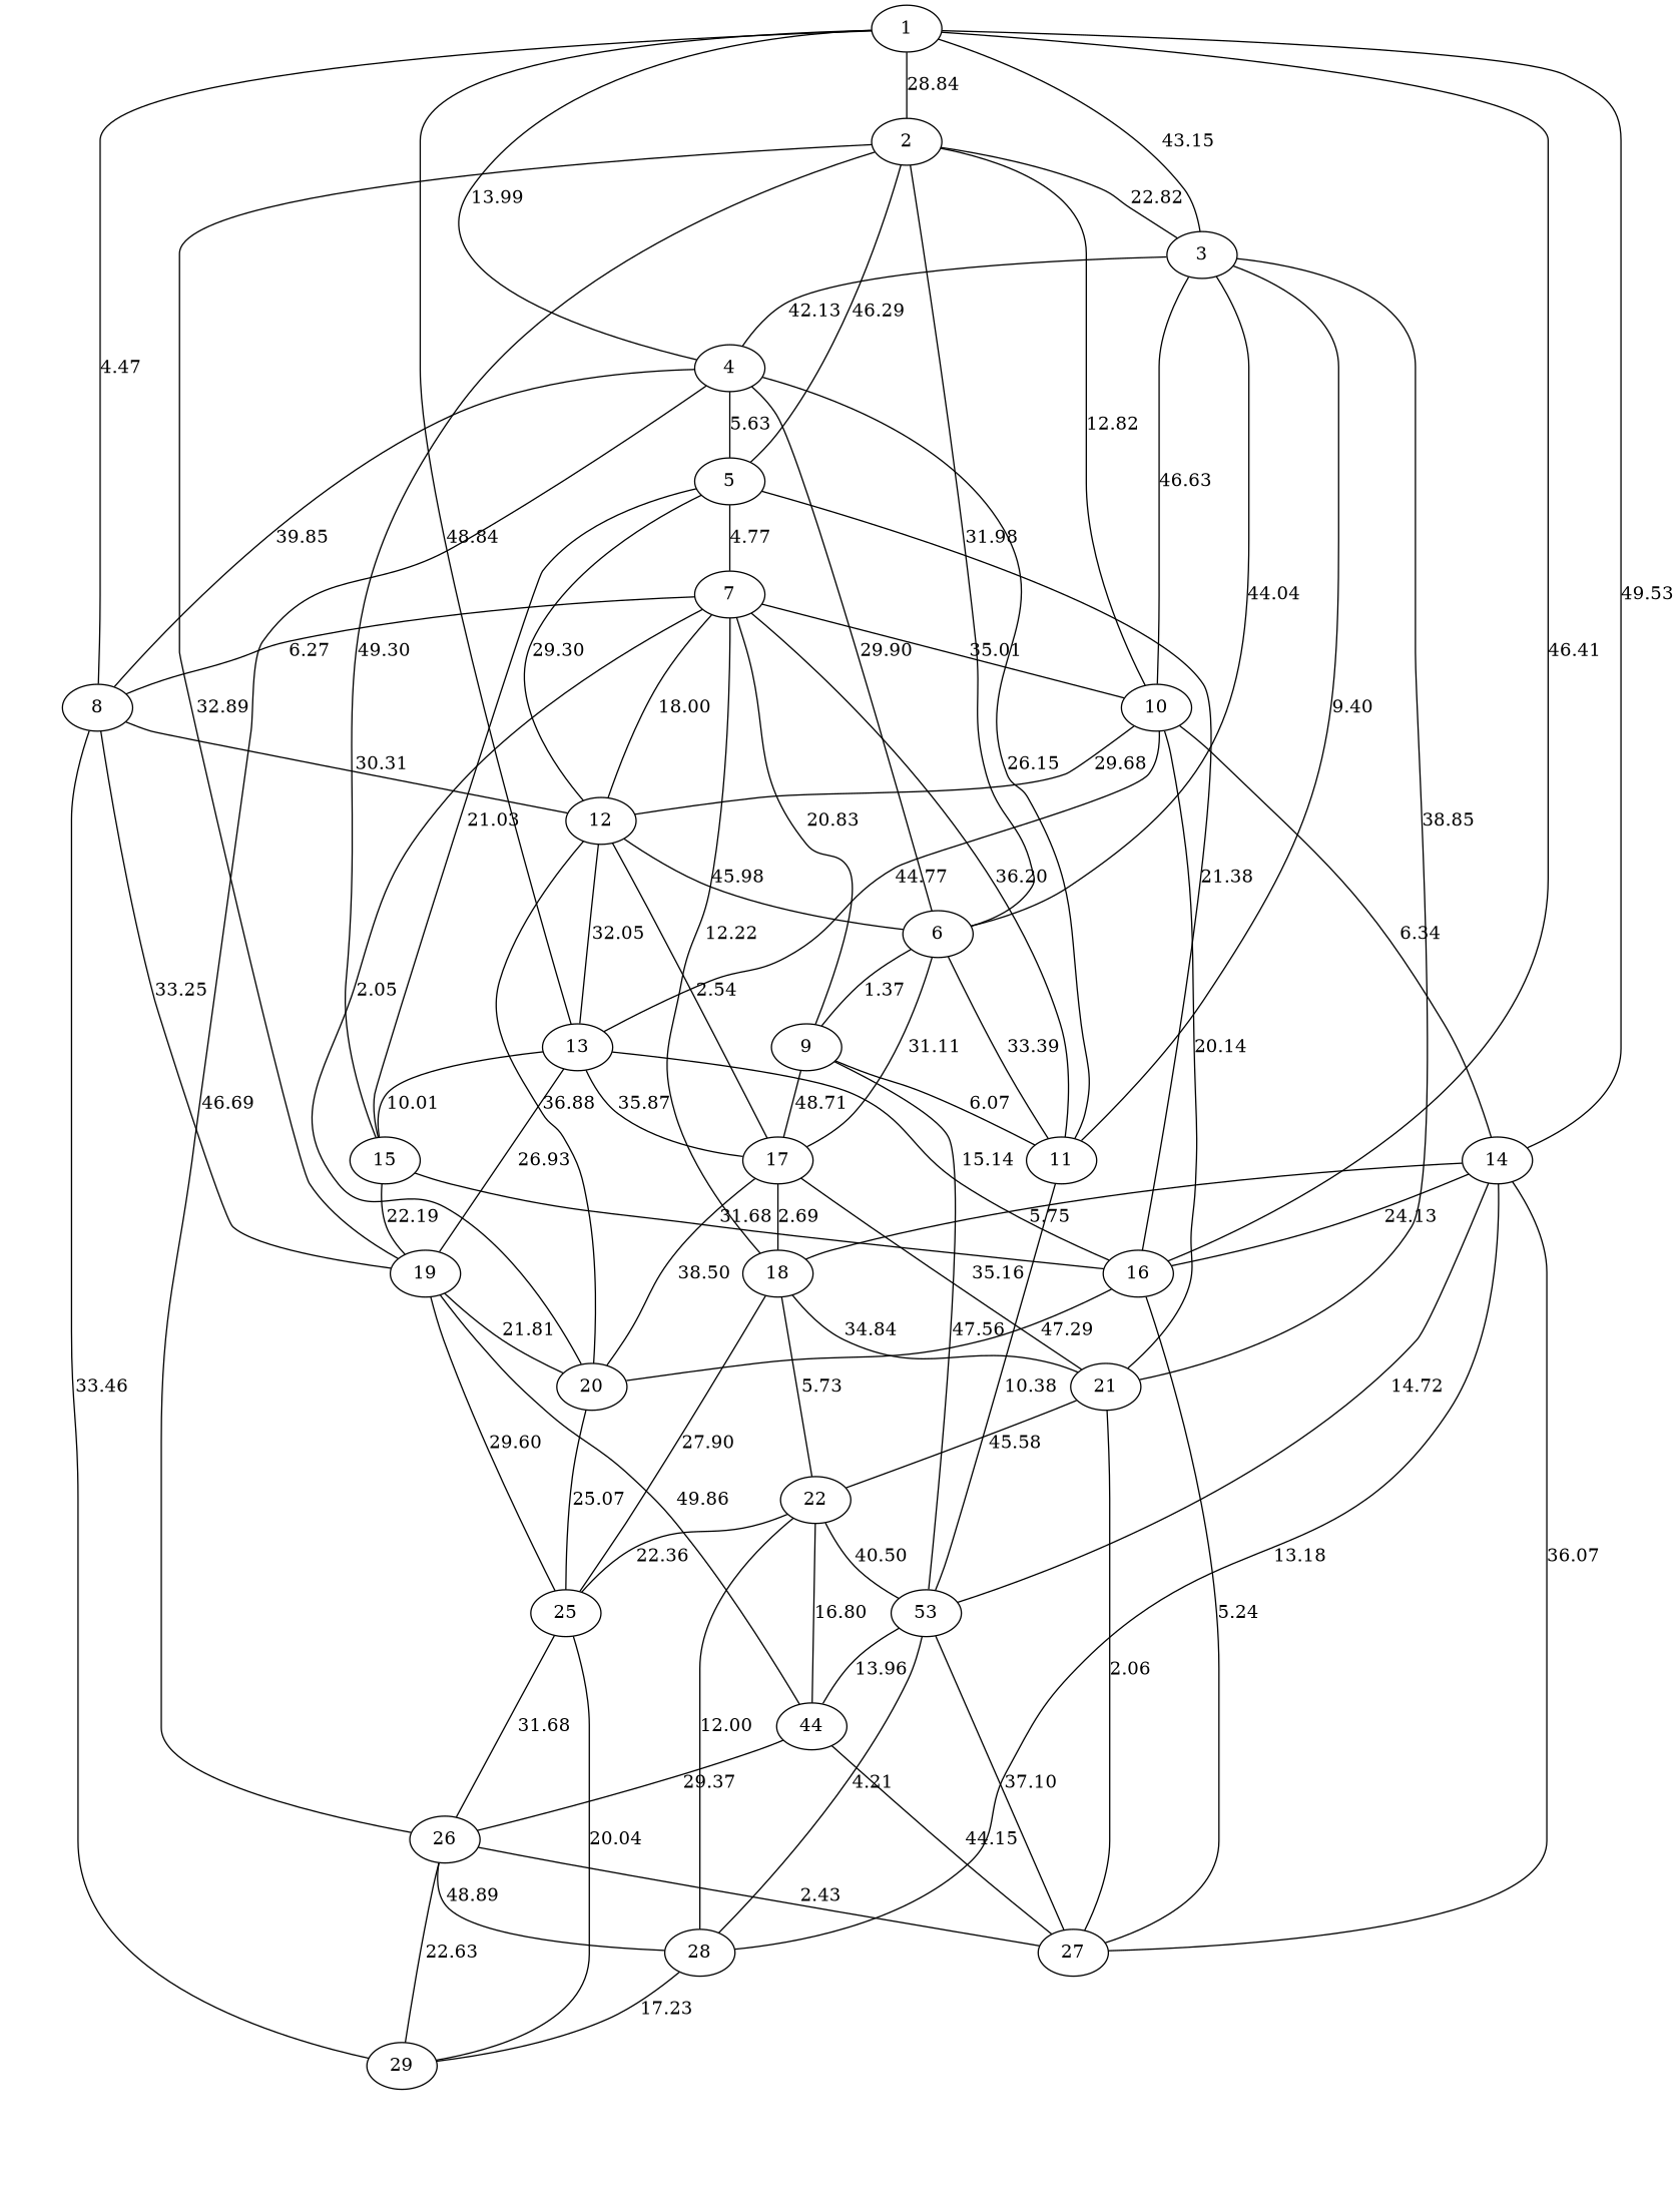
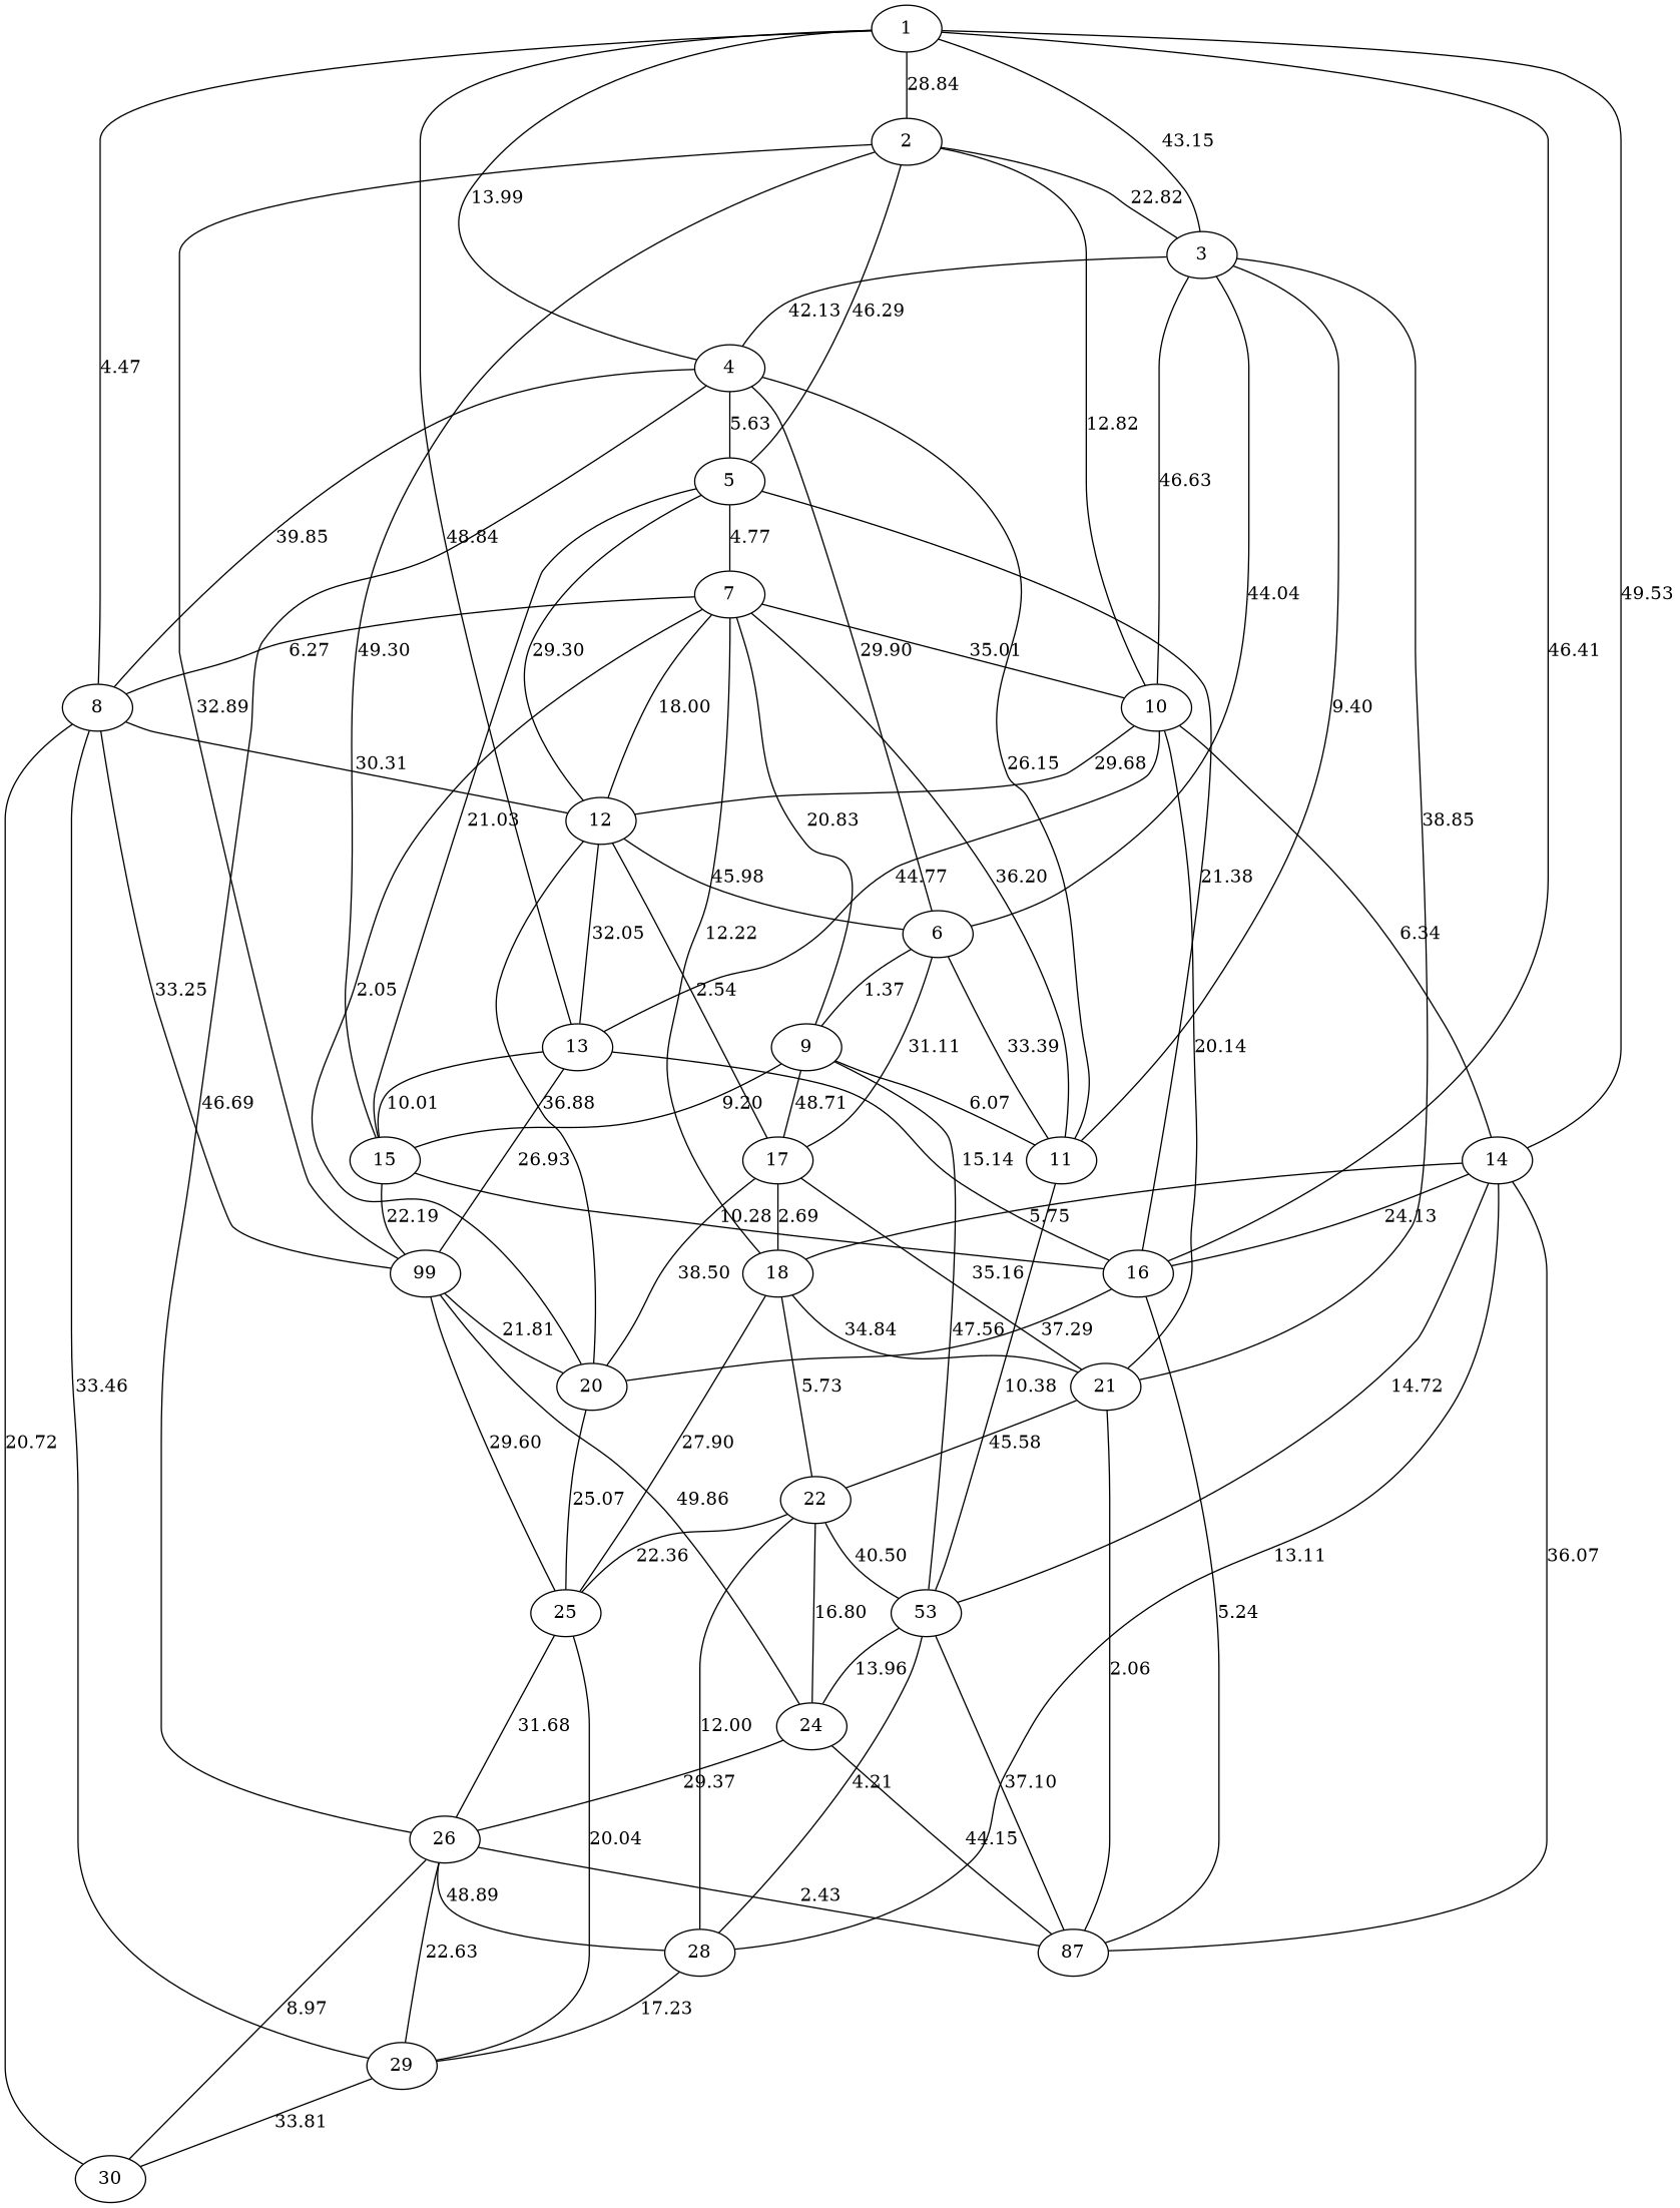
  graph {
    1
    2
    3
    4
    8
    13
    14
    16
    5
    6
    10
    15
-   19
+   19 [label=99]
    11
    21
    26
    12
    29
+   30
    17
    18
    n22 [label=53]
-   27
+   27 [label=87]
    28
    20
    7
    9
    25
-   24 [label=44]
+   24
    22
    1 -- 2 [label=28.84]
    1 -- 3 [label=43.15]
    1 -- 4 [label=13.99]
    1 -- 8 [label=4.47]
    1 -- 13 [label=48.84]
    1 -- 14 [label=49.53]
    1 -- 16 [label=46.41]
    2 -- 3 [label=22.82]
    2 -- 5 [label=46.29]
-   2 -- 6 [label=31.98]
    2 -- 10 [label=12.82]
    2 -- 15 [label=49.30]
    2 -- 19 [label=32.89]
    3 -- 4 [label=42.13]
    3 -- 6 [label=44.04]
    3 -- 10 [label=46.63]
    3 -- 11 [label=9.40]
    3 -- 21 [label=38.85]
    4 -- 8 [label=39.85]
    4 -- 5 [label=5.63]
    4 -- 6 [label=29.90]
    4 -- 11 [label=26.15]
    4 -- 26 [label=46.69]
    8 -- 19 [label=33.25]
    8 -- 12 [label=30.31]
    8 -- 29 [label=33.46]
+   8 -- 30 [label=20.72]
    13 -- 16 [label=15.14]
    13 -- 15 [label=10.01]
    13 -- 19 [label=26.93]
-   13 -- 17 [label=35.87]
    14 -- 16 [label=24.13]
    14 -- 18 [label=5.75]
    14 -- n22 [label=14.72]
    14 -- 27 [label=36.07]
-   14 -- 28 [label=13.18]
+   14 -- 28 [label=13.11]
    16 -- 27 [label=5.24]
-   16 -- 20 [label=47.29]
+   16 -- 20 [label=37.29]
    5 -- 16 [label=21.38]
    5 -- 15 [label=21.03]
    5 -- 12 [label=29.30]
    5 -- 7 [label=4.77]
    6 -- 11 [label=33.39]
    6 -- 17 [label=31.11]
    6 -- 9 [label=1.37]
    10 -- 13 [label=44.77]
    10 -- 14 [label=6.34]
    10 -- 21 [label=20.14]
    10 -- 12 [label=29.68]
-   15 -- 16 [label=31.68]
+   15 -- 16 [label=10.28]
    15 -- 19 [label=22.19]
    19 -- 20 [label=21.81]
    19 -- 25 [label=29.60]
    19 -- 24 [label=49.86]
    11 -- n22 [label=10.38]
    21 -- 27 [label=2.06]
    21 -- 22 [label=45.58]
    26 -- 29 [label=22.63]
+   26 -- 30 [label=8.97]
    26 -- 27 [label=2.43]
    26 -- 28 [label=48.89]
    12 -- 13 [label=32.05]
    12 -- 6 [label=45.98]
    12 -- 17 [label=2.54]
    12 -- 20 [label=36.88]
+   29 -- 30 [label=33.81]
    17 -- 21 [label=35.16]
    17 -- 18 [label=2.69]
    17 -- 20 [label=38.50]
    18 -- 21 [label=34.84]
    18 -- 25 [label=27.90]
    18 -- 22 [label=5.73]
    n22 -- 27 [label=37.10]
    n22 -- 28 [label=4.21]
    n22 -- 24 [label=13.96]
    28 -- 29 [label=17.23]
    20 -- 25 [label=25.07]
    7 -- 8 [label=6.27]
    7 -- 10 [label=35.01]
    7 -- 11 [label=36.20]
    7 -- 12 [label=18.00]
    7 -- 18 [label=12.22]
    7 -- 20 [label=2.05]
    7 -- 9 [label=20.83]
+   9 -- 15 [label=9.20]
    9 -- 11 [label=6.07]
    9 -- 17 [label=48.71]
    9 -- n22 [label=47.56]
    25 -- 26 [label=31.68]
    25 -- 29 [label=20.04]
    24 -- 26 [label=29.37]
    24 -- 27 [label=44.15]
    22 -- n22 [label=40.50]
    22 -- 28 [label=12.00]
    22 -- 25 [label=22.36]
    22 -- 24 [label=16.80]
  }
